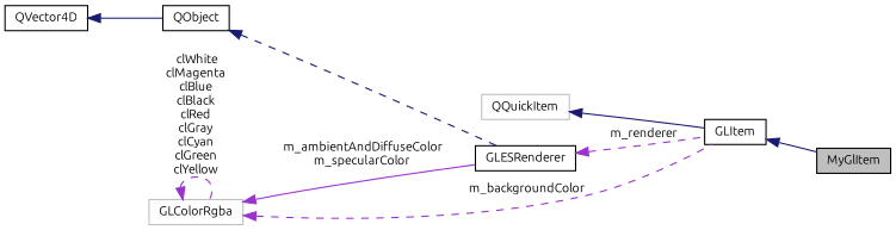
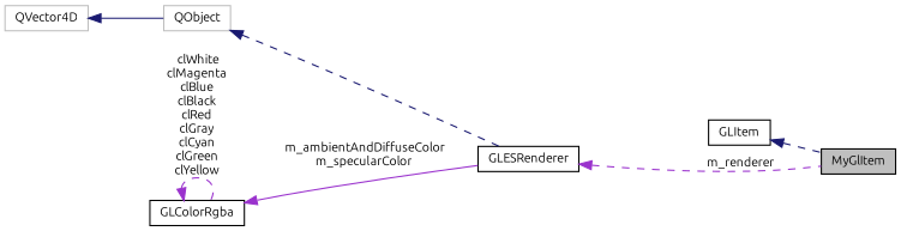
  digraph {
    fontname=Ubuntu
    rankdir=LR
    node [color=black fillcolor=white fontname=Ubuntu fontsize=10 shape=record style=filled]
    edge [color=midnightblue dir=back fontname=Ubuntu fontsize=10 labelfontname=Helvetica labelfontsize=10 style=solid]
    n1 [fillcolor=grey75 fontcolor=black height=0.2 label=MyGlItem width=0.4]
    n2 [height=0.2 label=GLItem width=0.4]
-   n3 [color=grey75 height=0.2 label=QQuickItem width=0.4]
    n4 [height=0.2 label=GLESRenderer width=0.4]
-   n5 [height=0.2 label=QObject width=0.4]
-   n6 [color=grey75 height=0.2 label=GLColorRgba width=0.4]
-   n7 [height=0.2 label=QVector4D width=0.4]
-   n2 -> n1
-   n3 -> n2
-   n4 -> n2 [color=darkorchid3 label=" m_renderer" style=dashed]
+   n5 [color=grey75 height=0.2 label=QObject width=0.4]
+   n6 [height=0.2 label=GLColorRgba width=0.4]
+   n7 [color=grey75 height=0.2 label=QVector4D width=0.4]
+   n2 -> n1 [style=dashed]
+   n4 -> n1 [color=darkorchid3 label=" m_renderer" style=dashed]
    n5 -> n4 [style=dashed]
-   n6 -> n2 [color=darkorchid3 label=" m_backgroundColor" style=dashed]
    n6 -> n4 [color=darkorchid3 label=" m_ambientAndDiffuseColor\nm_specularColor"]
    n6 -> n6 [color=darkorchid3 label=" clWhite\nclMagenta\nclBlue\nclBlack\nclRed\nclGray\nclCyan\nclGreen\nclYellow" style=dashed]
    n7 -> n5
  }
